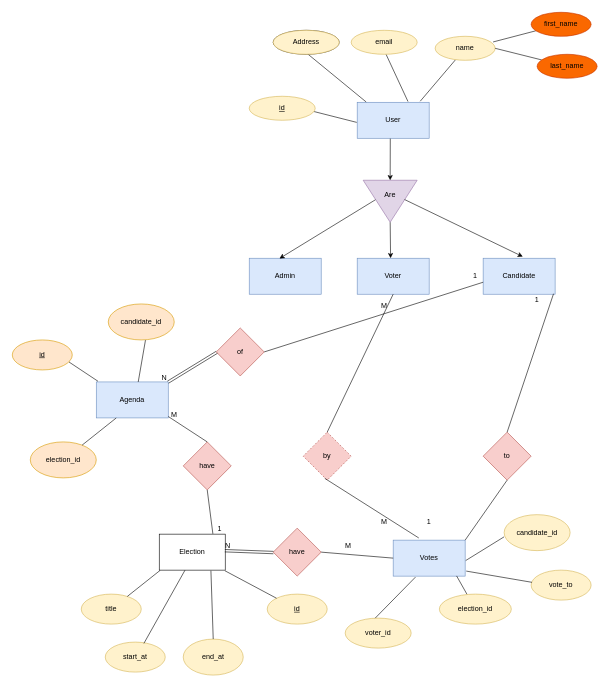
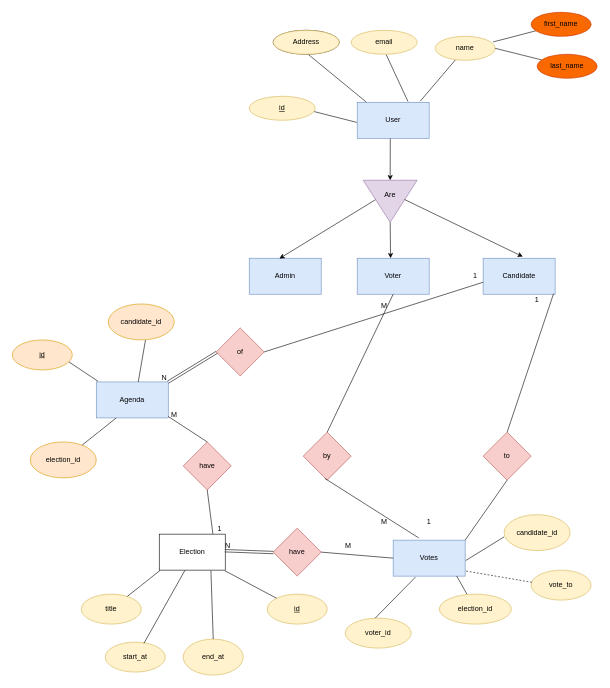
  <mxCell id="0" />
  <mxCell id="1" parent="0" />
  <mxCell id="2" value="User" style="rounded=0;whiteSpace=wrap;html=1;fillColor=#dae8fc;strokeColor=#6c8ebf;" vertex="1" parent="1"><mxGeometry x="595" y="170" width="120" height="60" as="geometry" /></mxCell>
  <mxCell id="3" value="" style="endArrow=none;html=1;rounded=0;exitX=0.876;exitY=-0.029;exitDx=0;exitDy=0;exitPerimeter=0;" edge="1" parent="1" source="2" target="4"><mxGeometry width="50" height="50" relative="1" as="geometry"><mxPoint x="645" y="150" as="sourcePoint" /><mxPoint x="755" y="100" as="targetPoint" /></mxGeometry></mxCell>
  <mxCell id="4" value="name" style="ellipse;whiteSpace=wrap;html=1;fillColor=#fff2cc;strokeColor=#d6b656;" vertex="1" parent="1"><mxGeometry x="725" y="60" width="100" height="40" as="geometry" /></mxCell>
  <mxCell id="5" value="" style="endArrow=none;html=1;rounded=0;exitX=0.706;exitY=-0.02;exitDx=0;exitDy=0;exitPerimeter=0;entryX=0.528;entryY=0.998;entryDx=0;entryDy=0;entryPerimeter=0;" edge="1" parent="1" source="2" target="10"><mxGeometry width="50" height="50" relative="1" as="geometry"><mxPoint x="625" y="160" as="sourcePoint" /><mxPoint x="645" y="90" as="targetPoint" /></mxGeometry></mxCell>
  <mxCell id="6" value="" style="endArrow=none;html=1;rounded=0;exitX=0.966;exitY=0.236;exitDx=0;exitDy=0;exitPerimeter=0;" edge="1" parent="1" source="4" target="7"><mxGeometry width="50" height="50" relative="1" as="geometry"><mxPoint x="855" y="80" as="sourcePoint" /><mxPoint x="875" y="60" as="targetPoint" /></mxGeometry></mxCell>
  <mxCell id="7" value="first_name" style="ellipse;whiteSpace=wrap;html=1;fillColor=#fa6800;fontColor=#000000;strokeColor=#C73500;" vertex="1" parent="1"><mxGeometry x="885" y="20" width="100" height="40" as="geometry" /></mxCell>
  <mxCell id="8" value="" style="endArrow=none;html=1;rounded=0;exitX=1;exitY=0.5;exitDx=0;exitDy=0;" edge="1" parent="1" source="4" target="9"><mxGeometry width="50" height="50" relative="1" as="geometry"><mxPoint x="832" y="79" as="sourcePoint" /><mxPoint x="895" y="100" as="targetPoint" /></mxGeometry></mxCell>
  <mxCell id="9" value="last_name" style="ellipse;whiteSpace=wrap;html=1;fillColor=#fa6800;fontColor=#000000;strokeColor=#C73500;" vertex="1" parent="1"><mxGeometry x="895" y="90" width="100" height="40" as="geometry" /></mxCell>
  <mxCell id="10" value="email" style="ellipse;whiteSpace=wrap;html=1;fillColor=#fff2cc;strokeColor=#d6b656;" vertex="1" parent="1"><mxGeometry x="585" y="50" width="110" height="40" as="geometry" /></mxCell>
  <mxCell id="11" value="" style="endArrow=none;html=1;rounded=0;exitX=0.706;exitY=-0.02;exitDx=0;exitDy=0;exitPerimeter=0;entryX=0.528;entryY=0.998;entryDx=0;entryDy=0;entryPerimeter=0;" edge="1" parent="1" target="12"><mxGeometry width="50" height="50" relative="1" as="geometry"><mxPoint x="610" y="169.5" as="sourcePoint" /><mxPoint x="575" y="90.5" as="targetPoint" /></mxGeometry></mxCell>
  <mxCell id="12" value="Address" style="ellipse;whiteSpace=wrap;html=1;" vertex="1" parent="1"><mxGeometry x="455" y="50" width="110" height="40" as="geometry" /></mxCell>
  <mxCell id="13" value="Address" style="ellipse;whiteSpace=wrap;html=1;fillColor=#fff2cc;strokeColor=#d6b656;" vertex="1" parent="1"><mxGeometry x="455" y="50" width="110" height="40" as="geometry" /></mxCell>
  <mxCell id="14" value="" style="endArrow=none;html=1;rounded=0;exitX=-0.006;exitY=0.559;exitDx=0;exitDy=0;exitPerimeter=0;entryX=0.977;entryY=0.633;entryDx=0;entryDy=0;entryPerimeter=0;" edge="1" parent="1" source="2" target="15"><mxGeometry width="50" height="50" relative="1" as="geometry"><mxPoint x="595" y="210" as="sourcePoint" /><mxPoint x="498" y="130.5" as="targetPoint" /></mxGeometry></mxCell>
  <mxCell id="15" value="&lt;u&gt;id&lt;/u&gt;" style="ellipse;whiteSpace=wrap;html=1;fillColor=#fff2cc;strokeColor=#d6b656;" vertex="1" parent="1"><mxGeometry x="415" y="160" width="110" height="40" as="geometry" /></mxCell>
  <mxCell id="16" value="" style="group" connectable="0" vertex="1" parent="1"><mxGeometry x="605" y="300" width="90" height="70" as="geometry" /></mxCell>
  <mxCell id="17" value="" style="triangle;whiteSpace=wrap;html=1;rotation=90;fillColor=#e1d5e7;strokeColor=#9673a6;" vertex="1" parent="16"><mxGeometry x="10" y="-10" width="70" height="90" as="geometry" /></mxCell>
  <mxCell id="18" value="Are" style="text;html=1;strokeColor=none;fillColor=none;align=center;verticalAlign=middle;whiteSpace=wrap;rounded=0;" vertex="1" parent="16"><mxGeometry x="15" y="10" width="60" height="30" as="geometry" /></mxCell>
  <mxCell id="19" value="" style="endArrow=classic;html=1;rounded=0;entryX=0;entryY=0.5;entryDx=0;entryDy=0;exitX=0.46;exitY=1.01;exitDx=0;exitDy=0;exitPerimeter=0;" edge="1" parent="1" source="2" target="17"><mxGeometry width="50" height="50" relative="1" as="geometry"><mxPoint x="655" y="230" as="sourcePoint" /><mxPoint x="705" y="230" as="targetPoint" /></mxGeometry></mxCell>
  <mxCell id="20" value="Admin" style="rounded=0;whiteSpace=wrap;html=1;fillColor=#dae8fc;strokeColor=#6c8ebf;" vertex="1" parent="1"><mxGeometry x="415" y="430" width="120" height="60" as="geometry" /></mxCell>
  <mxCell id="21" value="Voter" style="rounded=0;whiteSpace=wrap;html=1;fillColor=#dae8fc;strokeColor=#6c8ebf;" vertex="1" parent="1"><mxGeometry x="595" y="430" width="120" height="60" as="geometry" /></mxCell>
  <mxCell id="22" value="Candidate" style="rounded=0;whiteSpace=wrap;html=1;fillColor=#dae8fc;strokeColor=#6c8ebf;" vertex="1" parent="1"><mxGeometry x="805" y="430" width="120" height="60" as="geometry" /></mxCell>
  <mxCell id="23" value="" style="endArrow=classic;html=1;rounded=0;exitX=0.465;exitY=0.773;exitDx=0;exitDy=0;entryX=0.42;entryY=0.008;entryDx=0;entryDy=0;entryPerimeter=0;exitPerimeter=0;" edge="1" parent="1" source="17" target="20"><mxGeometry width="50" height="50" relative="1" as="geometry"><mxPoint x="595" y="390" as="sourcePoint" /><mxPoint x="645" y="340" as="targetPoint" /></mxGeometry></mxCell>
  <mxCell id="24" value="" style="endArrow=classic;html=1;rounded=0;exitX=0.459;exitY=0.234;exitDx=0;exitDy=0;exitPerimeter=0;entryX=0.551;entryY=-0.044;entryDx=0;entryDy=0;entryPerimeter=0;" edge="1" parent="1" source="17" target="22"><mxGeometry width="50" height="50" relative="1" as="geometry"><mxPoint x="595" y="340" as="sourcePoint" /><mxPoint x="645" y="290" as="targetPoint" /></mxGeometry></mxCell>
  <mxCell id="25" value="" style="endArrow=classic;html=1;rounded=0;exitX=1;exitY=0.5;exitDx=0;exitDy=0;entryX=0.464;entryY=0;entryDx=0;entryDy=0;entryPerimeter=0;" edge="1" parent="1" source="17" target="21"><mxGeometry width="50" height="50" relative="1" as="geometry"><mxPoint x="645" y="330" as="sourcePoint" /><mxPoint x="685" y="390" as="targetPoint" /></mxGeometry></mxCell>
  <mxCell id="26" value="&lt;u&gt;id&lt;/u&gt;" style="ellipse;whiteSpace=wrap;html=1;fillColor=#fff2cc;strokeColor=#d6b656;" vertex="1" parent="1"><mxGeometry x="445" y="990" width="100" height="50" as="geometry" /></mxCell>
  <mxCell id="27" value="title" style="ellipse;whiteSpace=wrap;html=1;fillColor=#fff2cc;strokeColor=#d6b656;" vertex="1" parent="1"><mxGeometry x="135" y="990" width="100" height="50" as="geometry" /></mxCell>
  <mxCell id="28" value="Votes" style="rounded=0;whiteSpace=wrap;html=1;fillColor=#dae8fc;strokeColor=#6c8ebf;" vertex="1" parent="1"><mxGeometry x="655" y="900" width="120" height="60" as="geometry" /></mxCell>
  <mxCell id="29" value="have" style="rhombus;whiteSpace=wrap;html=1;fillColor=#f8cecc;strokeColor=#b85450;" vertex="1" parent="1"><mxGeometry x="455" y="880" width="80" height="80" as="geometry" /></mxCell>
  <mxCell id="30" value="" style="endArrow=none;html=1;rounded=0;exitX=0;exitY=0.5;exitDx=0;exitDy=0;entryX=1;entryY=0.5;entryDx=0;entryDy=0;" edge="1" parent="1" source="28" target="29"><mxGeometry width="50" height="50" relative="1" as="geometry"><mxPoint x="395" y="900" as="sourcePoint" /><mxPoint x="445" y="850" as="targetPoint" /></mxGeometry></mxCell>
  <mxCell id="31" value="" style="endArrow=none;html=1;rounded=0;exitX=0.881;exitY=0.994;exitDx=0;exitDy=0;exitPerimeter=0;" edge="1" parent="1" source="28" target="32"><mxGeometry width="50" height="50" relative="1" as="geometry"><mxPoint x="435" y="900" as="sourcePoint" /><mxPoint x="635" y="830" as="targetPoint" /></mxGeometry></mxCell>
  <mxCell id="32" value="election_id" style="ellipse;whiteSpace=wrap;html=1;fillColor=#fff2cc;strokeColor=#d6b656;" vertex="1" parent="1"><mxGeometry x="732" y="990" width="120" height="50" as="geometry" /></mxCell>
  <mxCell id="33" value="voter_id" style="ellipse;whiteSpace=wrap;html=1;fillColor=#fff2cc;strokeColor=#d6b656;" vertex="1" parent="1"><mxGeometry x="575" y="1030" width="110" height="50" as="geometry" /></mxCell>
  <mxCell id="34" value="" style="endArrow=none;html=1;rounded=0;entryX=0.31;entryY=1.027;entryDx=0;entryDy=0;entryPerimeter=0;exitX=0.455;exitY=0;exitDx=0;exitDy=0;exitPerimeter=0;" edge="1" parent="1" source="33" target="28"><mxGeometry width="50" height="50" relative="1" as="geometry"><mxPoint x="585" y="1040" as="sourcePoint" /><mxPoint x="635" y="990" as="targetPoint" /></mxGeometry></mxCell>
  <mxCell id="35" value="candidate_id" style="ellipse;whiteSpace=wrap;html=1;fillColor=#fff2cc;strokeColor=#d6b656;" vertex="1" parent="1"><mxGeometry x="840" y="857.5" width="110" height="60" as="geometry" /></mxCell>
  <mxCell id="36" value="" style="endArrow=none;html=1;rounded=0;exitX=-0.001;exitY=0.617;exitDx=0;exitDy=0;exitPerimeter=0;entryX=1.008;entryY=0.567;entryDx=0;entryDy=0;entryPerimeter=0;" edge="1" parent="1" source="35" target="28"><mxGeometry width="50" height="50" relative="1" as="geometry"><mxPoint x="645" y="990" as="sourcePoint" /><mxPoint x="695" y="940" as="targetPoint" /></mxGeometry></mxCell>
- <mxCell id="37" value="by" style="rhombus;whiteSpace=wrap;html=1;fillColor=#f8cecc;strokeColor=#b85450;dashed=1;" vertex="1" parent="1"><mxGeometry x="505" y="720" width="80" height="80" as="geometry" /></mxCell>
+ <mxCell id="37" value="by" style="rhombus;whiteSpace=wrap;html=1;fillColor=#f8cecc;strokeColor=#b85450;" vertex="1" parent="1"><mxGeometry x="505" y="720" width="80" height="80" as="geometry" /></mxCell>
  <mxCell id="38" value="start_at" style="ellipse;whiteSpace=wrap;html=1;fillColor=#fff2cc;strokeColor=#d6b656;" vertex="1" parent="1"><mxGeometry x="175" y="1070" width="100" height="50" as="geometry" /></mxCell>
  <mxCell id="39" value="end_at" style="ellipse;whiteSpace=wrap;html=1;fillColor=#fff2cc;strokeColor=#d6b656;" vertex="1" parent="1"><mxGeometry x="305" y="1065" width="100" height="60" as="geometry" /></mxCell>
  <mxCell id="40" value="" style="endArrow=none;html=1;rounded=0;exitX=0.5;exitY=0;exitDx=0;exitDy=0;entryX=0.783;entryY=1.014;entryDx=0;entryDy=0;entryPerimeter=0;" edge="1" parent="1" source="39" target="71"><mxGeometry width="50" height="50" relative="1" as="geometry"><mxPoint x="395" y="1100" as="sourcePoint" /><mxPoint x="352.24" y="949.76" as="targetPoint" /></mxGeometry></mxCell>
  <mxCell id="41" value="" style="endArrow=none;html=1;rounded=0;exitX=0.644;exitY=0.043;exitDx=0;exitDy=0;exitPerimeter=0;entryX=0.391;entryY=1;entryDx=0;entryDy=0;entryPerimeter=0;" edge="1" parent="1" source="38" target="71"><mxGeometry width="50" height="50" relative="1" as="geometry"><mxPoint x="345" y="1130" as="sourcePoint" /><mxPoint x="308.2" y="950.6" as="targetPoint" /></mxGeometry></mxCell>
  <mxCell id="42" value="" style="endArrow=none;html=1;rounded=0;entryX=0.015;entryY=1.004;entryDx=0;entryDy=0;entryPerimeter=0;" edge="1" parent="1" source="27" target="71"><mxGeometry width="50" height="50" relative="1" as="geometry"><mxPoint x="345" y="1010" as="sourcePoint" /><mxPoint x="267.28" y="949.82" as="targetPoint" /></mxGeometry></mxCell>
  <mxCell id="43" value="" style="endArrow=none;html=1;rounded=0;entryX=0.995;entryY=1.017;entryDx=0;entryDy=0;entryPerimeter=0;" edge="1" parent="1" source="26" target="71"><mxGeometry width="50" height="50" relative="1" as="geometry"><mxPoint x="345" y="1010" as="sourcePoint" /><mxPoint x="376" y="950" as="targetPoint" /></mxGeometry></mxCell>
  <mxCell id="44" value="" style="endArrow=none;html=1;rounded=0;exitX=0.356;exitY=-0.06;exitDx=0;exitDy=0;exitPerimeter=0;entryX=0.45;entryY=0.963;entryDx=0;entryDy=0;entryPerimeter=0;" edge="1" parent="1" source="28" target="37"><mxGeometry width="50" height="50" relative="1" as="geometry"><mxPoint x="675" y="680" as="sourcePoint" /><mxPoint x="589" y="660" as="targetPoint" /></mxGeometry></mxCell>
  <mxCell id="45" value="" style="endArrow=none;html=1;rounded=0;exitX=0.5;exitY=0;exitDx=0;exitDy=0;entryX=0.5;entryY=1;entryDx=0;entryDy=0;" edge="1" parent="1" source="37" target="21"><mxGeometry width="50" height="50" relative="1" as="geometry"><mxPoint x="785" y="660" as="sourcePoint" /><mxPoint x="835" y="610" as="targetPoint" /></mxGeometry></mxCell>
  <mxCell id="46" value="M" style="text;html=1;strokeColor=none;fillColor=none;align=center;verticalAlign=middle;whiteSpace=wrap;rounded=0;" vertex="1" parent="1"><mxGeometry x="565" y="900" width="30" height="20" as="geometry" /></mxCell>
  <mxCell id="47" value="M" style="text;html=1;strokeColor=none;fillColor=none;align=center;verticalAlign=middle;whiteSpace=wrap;rounded=0;" vertex="1" parent="1"><mxGeometry x="630" y="500" width="20" height="20" as="geometry" /></mxCell>
  <mxCell id="48" value="M" style="text;html=1;strokeColor=none;fillColor=none;align=center;verticalAlign=middle;whiteSpace=wrap;rounded=0;" vertex="1" parent="1"><mxGeometry x="630" y="860" width="20" height="20" as="geometry" /></mxCell>
  <mxCell id="49" value="vote_to" style="ellipse;whiteSpace=wrap;html=1;fillColor=#fff2cc;strokeColor=#d6b656;" vertex="1" parent="1"><mxGeometry x="885" y="950" width="100" height="50" as="geometry" /></mxCell>
  <mxCell id="50" value="to" style="rhombus;whiteSpace=wrap;html=1;fillColor=#f8cecc;strokeColor=#b85450;" vertex="1" parent="1"><mxGeometry x="805" y="720" width="80" height="80" as="geometry" /></mxCell>
  <mxCell id="51" value="" style="endArrow=none;html=1;rounded=0;entryX=0.978;entryY=0.987;entryDx=0;entryDy=0;entryPerimeter=0;exitX=0.5;exitY=0;exitDx=0;exitDy=0;" edge="1" parent="1" source="50" target="22"><mxGeometry width="50" height="50" relative="1" as="geometry"><mxPoint x="875" y="570" as="sourcePoint" /><mxPoint x="925" y="520" as="targetPoint" /></mxGeometry></mxCell>
- <mxCell id="52" value="" style="endArrow=none;html=1;rounded=0;exitX=1.015;exitY=0.86;exitDx=0;exitDy=0;exitPerimeter=0;entryX=0.015;entryY=0.407;entryDx=0;entryDy=0;entryPerimeter=0;" edge="1" parent="1" source="28" target="49"><mxGeometry width="50" height="50" relative="1" as="geometry"><mxPoint x="895" y="890" as="sourcePoint" /><mxPoint x="885" y="970" as="targetPoint" /></mxGeometry></mxCell>
+ <mxCell id="52" value="" style="endArrow=none;html=1;rounded=0;exitX=1.015;exitY=0.86;exitDx=0;exitDy=0;exitPerimeter=0;entryX=0.015;entryY=0.407;entryDx=0;entryDy=0;entryPerimeter=0;dashed=1;" edge="1" parent="1" source="28" target="49"><mxGeometry width="50" height="50" relative="1" as="geometry"><mxPoint x="895" y="890" as="sourcePoint" /><mxPoint x="885" y="970" as="targetPoint" /></mxGeometry></mxCell>
  <mxCell id="53" value="" style="endArrow=none;html=1;rounded=0;exitX=1;exitY=0;exitDx=0;exitDy=0;entryX=0.5;entryY=1;entryDx=0;entryDy=0;" edge="1" parent="1" source="28" target="50"><mxGeometry width="50" height="50" relative="1" as="geometry"><mxPoint x="695" y="680" as="sourcePoint" /><mxPoint x="745" y="630" as="targetPoint" /></mxGeometry></mxCell>
  <mxCell id="54" value="1" style="text;html=1;strokeColor=none;fillColor=none;align=center;verticalAlign=middle;whiteSpace=wrap;rounded=0;" vertex="1" parent="1"><mxGeometry x="705" y="857.5" width="20" height="25" as="geometry" /></mxCell>
  <mxCell id="55" value="1" style="text;html=1;strokeColor=none;fillColor=none;align=center;verticalAlign=middle;whiteSpace=wrap;rounded=0;" vertex="1" parent="1"><mxGeometry x="885" y="493.75" width="20" height="12.5" as="geometry" /></mxCell>
  <mxCell id="56" value="Agenda" style="rounded=0;whiteSpace=wrap;html=1;fillColor=#dae8fc;strokeColor=#6c8ebf;" vertex="1" parent="1"><mxGeometry x="160" y="636.25" width="120" height="60" as="geometry" /></mxCell>
  <mxCell id="57" value="&lt;u&gt;id&lt;/u&gt;" style="ellipse;whiteSpace=wrap;html=1;fillColor=#ffe6cc;strokeColor=#d79b00;" vertex="1" parent="1"><mxGeometry x="20" y="566.25" width="100" height="50" as="geometry" /></mxCell>
  <mxCell id="58" value="candidate_id" style="ellipse;whiteSpace=wrap;html=1;fillColor=#ffe6cc;strokeColor=#d79b00;" vertex="1" parent="1"><mxGeometry x="180" y="506.25" width="110" height="60" as="geometry" /></mxCell>
  <mxCell id="59" value="election_id" style="ellipse;whiteSpace=wrap;html=1;fillColor=#ffe6cc;strokeColor=#d79b00;" vertex="1" parent="1"><mxGeometry x="50" y="736.25" width="110" height="60" as="geometry" /></mxCell>
  <mxCell id="60" value="" style="endArrow=none;html=1;rounded=0;entryX=0.564;entryY=1.005;entryDx=0;entryDy=0;entryPerimeter=0;exitX=0.583;exitY=0;exitDx=0;exitDy=0;exitPerimeter=0;" edge="1" parent="1" source="56" target="58"><mxGeometry width="50" height="50" relative="1" as="geometry"><mxPoint x="170" y="646.25" as="sourcePoint" /><mxPoint x="220" y="596.25" as="targetPoint" /></mxGeometry></mxCell>
  <mxCell id="61" value="" style="endArrow=none;html=1;rounded=0;exitX=0.946;exitY=0.736;exitDx=0;exitDy=0;exitPerimeter=0;entryX=0.024;entryY=-0.019;entryDx=0;entryDy=0;entryPerimeter=0;" edge="1" parent="1" source="57" target="56"><mxGeometry width="50" height="50" relative="1" as="geometry"><mxPoint x="160" y="596.25" as="sourcePoint" /><mxPoint x="210" y="546.25" as="targetPoint" /></mxGeometry></mxCell>
  <mxCell id="62" value="" style="endArrow=none;html=1;rounded=0;entryX=0.277;entryY=1.002;entryDx=0;entryDy=0;entryPerimeter=0;" edge="1" parent="1" source="59" target="56"><mxGeometry width="50" height="50" relative="1" as="geometry"><mxPoint x="140" y="746.25" as="sourcePoint" /><mxPoint x="190" y="696.25" as="targetPoint" /></mxGeometry></mxCell>
  <mxCell id="63" value="of" style="rhombus;whiteSpace=wrap;html=1;fillColor=#f8cecc;strokeColor=#b85450;" vertex="1" parent="1"><mxGeometry x="360" y="546.25" width="80" height="80" as="geometry" /></mxCell>
  <mxCell id="64" value="" style="endArrow=none;html=1;rounded=0;exitX=1;exitY=0.5;exitDx=0;exitDy=0;entryX=0;entryY=0.667;entryDx=0;entryDy=0;entryPerimeter=0;" edge="1" parent="1" source="63" target="22"><mxGeometry width="50" height="50" relative="1" as="geometry"><mxPoint x="385" y="580" as="sourcePoint" /><mxPoint x="435" y="530" as="targetPoint" /></mxGeometry></mxCell>
  <mxCell id="65" value="have" style="rhombus;whiteSpace=wrap;html=1;fillColor=#f8cecc;strokeColor=#b85450;" vertex="1" parent="1"><mxGeometry x="305" y="736.25" width="80" height="80" as="geometry" /></mxCell>
  <mxCell id="66" value="" style="endArrow=none;html=1;rounded=0;exitX=0.813;exitY=-0.008;exitDx=0;exitDy=0;exitPerimeter=0;entryX=0.5;entryY=1;entryDx=0;entryDy=0;" edge="1" parent="1" source="71" target="65"><mxGeometry width="50" height="50" relative="1" as="geometry"><mxPoint x="355" y="890" as="sourcePoint" /><mxPoint x="475" y="800" as="targetPoint" /></mxGeometry></mxCell>
  <mxCell id="67" value="" style="endArrow=none;html=1;rounded=0;exitX=0.5;exitY=0;exitDx=0;exitDy=0;entryX=1;entryY=0.96;entryDx=0;entryDy=0;entryPerimeter=0;" edge="1" parent="1" source="65" target="56"><mxGeometry width="50" height="50" relative="1" as="geometry"><mxPoint x="405" y="790" as="sourcePoint" /><mxPoint x="455" y="740" as="targetPoint" /></mxGeometry></mxCell>
  <mxCell id="68" value="1" style="text;html=1;strokeColor=none;fillColor=none;align=center;verticalAlign=middle;whiteSpace=wrap;rounded=0;" vertex="1" parent="1"><mxGeometry x="782" y="452.5" width="20" height="15" as="geometry" /></mxCell>
  <mxCell id="69" value="1" style="text;html=1;strokeColor=none;fillColor=none;align=center;verticalAlign=middle;whiteSpace=wrap;rounded=0;" vertex="1" parent="1"><mxGeometry x="356" y="872.5" width="20" height="17.5" as="geometry" /></mxCell>
  <mxCell id="70" value="M" style="text;html=1;strokeColor=none;fillColor=none;align=center;verticalAlign=middle;whiteSpace=wrap;rounded=0;" vertex="1" parent="1"><mxGeometry x="285" y="686.25" width="10" height="10" as="geometry" /></mxCell>
  <mxCell id="71" value="Election" style="whiteSpace=wrap;html=1;align=center;" vertex="1" parent="1"><mxGeometry x="265" y="890" width="110" height="60" as="geometry" /></mxCell>
  <mxCell id="72" value="" style="shape=link;html=1;rounded=0;exitX=0.994;exitY=0.46;exitDx=0;exitDy=0;exitPerimeter=0;entryX=0.005;entryY=0.509;entryDx=0;entryDy=0;entryPerimeter=0;" edge="1" parent="1" source="71" target="29"><mxGeometry relative="1" as="geometry"><mxPoint x="375" y="917.5" as="sourcePoint" /><mxPoint x="535" y="917.5" as="targetPoint" /></mxGeometry></mxCell>
  <mxCell id="73" value="N" style="resizable=0;html=1;whiteSpace=wrap;align=right;verticalAlign=bottom;" connectable="0" vertex="1" parent="72"><mxGeometry x="1" relative="1" as="geometry"><mxPoint x="-70" y="-3" as="offset" /></mxGeometry></mxCell>
  <mxCell id="74" value="" style="shape=link;html=1;rounded=0;entryX=0.996;entryY=0.007;entryDx=0;entryDy=0;entryPerimeter=0;exitX=0.014;exitY=0.506;exitDx=0;exitDy=0;exitPerimeter=0;" edge="1" parent="1" source="63" target="56"><mxGeometry relative="1" as="geometry"><mxPoint x="345" y="560" as="sourcePoint" /><mxPoint x="325" y="640" as="targetPoint" /></mxGeometry></mxCell>
  <mxCell id="75" value="N" style="resizable=0;html=1;whiteSpace=wrap;align=right;verticalAlign=bottom;" connectable="0" vertex="1" parent="74"><mxGeometry x="1" relative="1" as="geometry" /></mxCell>
